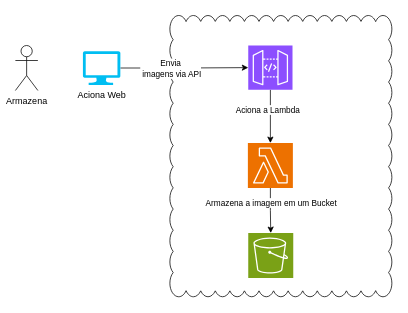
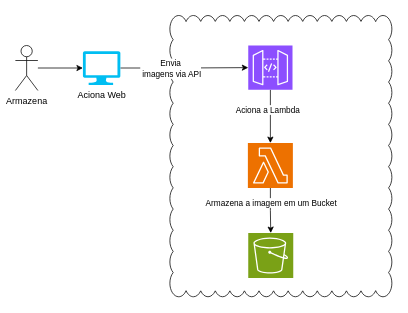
  <mxCell id="0" />
  <mxCell id="1" parent="0" />
  <mxCell id="2" value="" style="whiteSpace=wrap;html=1;shape=mxgraph.basic.cloud_rect" vertex="1" parent="1"><mxGeometry x="226" y="20" width="296" height="375" as="geometry" /></mxCell>
  <mxCell id="3" value="Armazena" style="shape=umlActor;verticalLabelPosition=bottom;verticalAlign=top;html=1;outlineConnect=0;" vertex="1" parent="1"><mxGeometry x="20" y="60" width="30" height="60" as="geometry" /></mxCell>
  <mxCell id="4" style="edgeStyle=orthogonalEdgeStyle;rounded=0;orthogonalLoop=1;jettySize=auto;html=1;" edge="1" parent="1" source="6" target="10"><mxGeometry relative="1" as="geometry" /></mxCell>
  <mxCell id="5" value="Envia&lt;div&gt;&amp;nbsp;imagens via API&lt;/div&gt;" style="edgeLabel;html=1;align=center;verticalAlign=middle;resizable=0;points=[];" vertex="1" connectable="0" parent="4"><mxGeometry x="-0.534" relative="1" as="geometry"><mxPoint x="26" as="offset" /></mxGeometry></mxCell>
  <mxCell id="6" value="Aciona Web&lt;div&gt;&lt;br&gt;&lt;/div&gt;" style="verticalLabelPosition=bottom;html=1;verticalAlign=top;align=center;strokeColor=none;fillColor=#00BEF2;shape=mxgraph.azure.computer;pointerEvents=1;" vertex="1" parent="1"><mxGeometry x="110" y="67.5" width="50" height="45" as="geometry" /></mxCell>
+ <mxCell id="7" style="edgeStyle=orthogonalEdgeStyle;rounded=0;orthogonalLoop=1;jettySize=auto;html=1;entryX=0;entryY=0.5;entryDx=0;entryDy=0;entryPerimeter=0;" edge="1" parent="1" source="3" target="6"><mxGeometry relative="1" as="geometry" /></mxCell>
  <mxCell id="8" style="edgeStyle=orthogonalEdgeStyle;rounded=0;orthogonalLoop=1;jettySize=auto;html=1;" edge="1" parent="1" source="10" target="14"><mxGeometry relative="1" as="geometry" /></mxCell>
  <mxCell id="9" value="Aciona a Lambda&amp;nbsp;" style="edgeLabel;html=1;align=center;verticalAlign=middle;resizable=0;points=[];" vertex="1" connectable="0" parent="8"><mxGeometry x="-0.273" y="-3" relative="1" as="geometry"><mxPoint as="offset" /></mxGeometry></mxCell>
  <mxCell id="10" value="" style="sketch=0;points=[[0,0,0],[0.25,0,0],[0.5,0,0],[0.75,0,0],[1,0,0],[0,1,0],[0.25,1,0],[0.5,1,0],[0.75,1,0],[1,1,0],[0,0.25,0],[0,0.5,0],[0,0.75,0],[1,0.25,0],[1,0.5,0],[1,0.75,0]];outlineConnect=0;fontColor=#232F3E;fillColor=#8C4FFF;strokeColor=#ffffff;dashed=0;verticalLabelPosition=bottom;verticalAlign=top;align=center;html=1;fontSize=12;fontStyle=0;aspect=fixed;shape=mxgraph.aws4.resourceIcon;resIcon=mxgraph.aws4.api_gateway;" vertex="1" parent="1"><mxGeometry x="330.5" y="60" width="59" height="59" as="geometry" /></mxCell>
  <mxCell id="11" style="edgeStyle=orthogonalEdgeStyle;rounded=0;orthogonalLoop=1;jettySize=auto;html=1;" edge="1" parent="1" source="14" target="15"><mxGeometry relative="1" as="geometry" /></mxCell>
  <mxCell id="12" value="&lt;span style=&quot;color: rgba(0, 0, 0, 0); font-family: monospace; font-size: 0px; text-align: start; background-color: rgb(236, 236, 236);&quot;&gt;%3CmxGraphModel%3E%3Croot%3E%3CmxCell%20id%3D%220%22%2F%3E%3CmxCell%20id%3D%221%22%20parent%3D%220%22%2F%3E%3CmxCell%20id%3D%222%22%20value%3D%22Salva%20as%20imagens%20em%20um%20bucket%22%20style%3D%22edgeLabel%3Bhtml%3D1%3Balign%3Dcenter%3BverticalAlign%3Dmiddle%3Bresizable%3D0%3Bpoints%3D%5B%5D%3B%22%20vertex%3D%221%22%20connectable%3D%220%22%20parent%3D%221%22%3E%3CmxGeometry%20x%3D%22467%22%20y%3D%22300%22%20as%3D%22geometry%22%2F%3E%3C%2FmxCell%3E%3C%2Froot%3E%3C%2FmxGraphModel%3E&lt;/span&gt;&lt;span style=&quot;color: rgba(0, 0, 0, 0); font-family: monospace; font-size: 0px; text-align: start; background-color: rgb(236, 236, 236);&quot;&gt;%3CmxGraphModel%3E%3Croot%3E%3CmxCell%20id%3D%220%22%2F%3E%3CmxCell%20id%3D%221%22%20parent%3D%220%22%2F%3E%3CmxCell%20id%3D%222%22%20value%3D%22Salva%20as%20imagens%20em%20um%20bucket%22%20style%3D%22edgeLabel%3Bhtml%3D1%3Balign%3Dcenter%3BverticalAlign%3Dmiddle%3Bresizable%3D0%3Bpoints%3D%5B%5D%3B%22%20vertex%3D%221%22%20connectable%3D%220%22%20parent%3D%221%22%3E%3CmxGeometry%20x%3D%22467%22%20y%3D%22300%22%20as%3D%22geometry%22%2F%3E%3C%2FmxCell%3E%3C%2Froot%3E%3C%2FmxGraphModel%3E&lt;/span&gt;" style="edgeLabel;html=1;align=center;verticalAlign=middle;resizable=0;points=[];" vertex="1" connectable="0" parent="11"><mxGeometry x="-0.114" y="-1" relative="1" as="geometry"><mxPoint as="offset" /></mxGeometry></mxCell>
  <mxCell id="13" value="Armazena a imagem em um Bucket" style="edgeLabel;html=1;align=center;verticalAlign=middle;resizable=0;points=[];" vertex="1" connectable="0" parent="11"><mxGeometry x="-0.379" relative="1" as="geometry"><mxPoint as="offset" /></mxGeometry></mxCell>
  <mxCell id="14" value="" style="sketch=0;points=[[0,0,0],[0.25,0,0],[0.5,0,0],[0.75,0,0],[1,0,0],[0,1,0],[0.25,1,0],[0.5,1,0],[0.75,1,0],[1,1,0],[0,0.25,0],[0,0.5,0],[0,0.75,0],[1,0.25,0],[1,0.5,0],[1,0.75,0]];outlineConnect=0;fontColor=#232F3E;fillColor=#ED7100;strokeColor=#ffffff;dashed=0;verticalLabelPosition=bottom;verticalAlign=top;align=center;html=1;fontSize=12;fontStyle=0;aspect=fixed;shape=mxgraph.aws4.resourceIcon;resIcon=mxgraph.aws4.lambda;" vertex="1" parent="1"><mxGeometry x="330" y="190" width="60" height="60" as="geometry" /></mxCell>
  <mxCell id="15" value="" style="sketch=0;points=[[0,0,0],[0.25,0,0],[0.5,0,0],[0.75,0,0],[1,0,0],[0,1,0],[0.25,1,0],[0.5,1,0],[0.75,1,0],[1,1,0],[0,0.25,0],[0,0.5,0],[0,0.75,0],[1,0.25,0],[1,0.5,0],[1,0.75,0]];outlineConnect=0;fontColor=#232F3E;fillColor=#7AA116;strokeColor=#ffffff;dashed=0;verticalLabelPosition=bottom;verticalAlign=top;align=center;html=1;fontSize=12;fontStyle=0;aspect=fixed;shape=mxgraph.aws4.resourceIcon;resIcon=mxgraph.aws4.s3;" vertex="1" parent="1"><mxGeometry x="330.5" y="310" width="60" height="60" as="geometry" /></mxCell>
